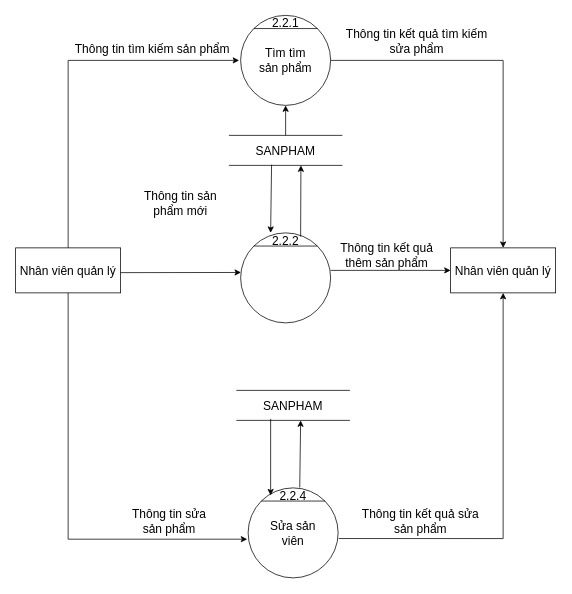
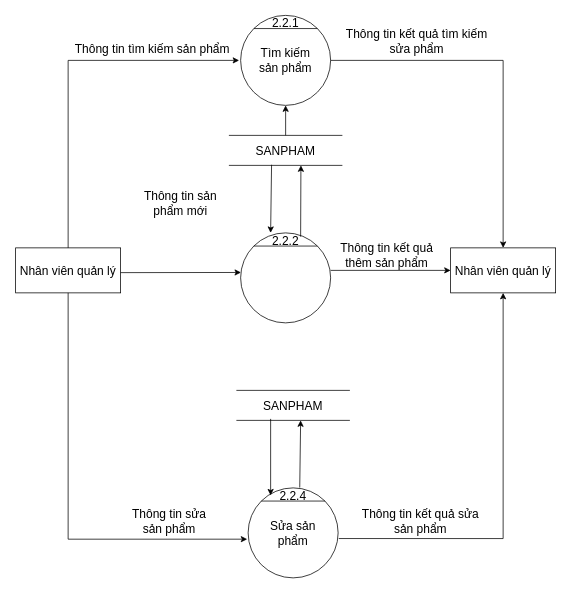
  <mxCell id="0" />
  <mxCell id="1" parent="0" />
  <mxCell id="2" value="" style="ellipse;whiteSpace=wrap;html=1;aspect=fixed;fontSize=16;" parent="1" vertex="1"><mxGeometry x="320" y="20" width="120" height="120" as="geometry" /></mxCell>
  <mxCell id="3" value="" style="endArrow=none;html=1;rounded=0;exitX=0;exitY=0;exitDx=0;exitDy=0;entryX=1;entryY=0;entryDx=0;entryDy=0;fontSize=16;" parent="1" source="2" target="2" edge="1"><mxGeometry width="50" height="50" relative="1" as="geometry"><mxPoint x="660" y="575" as="sourcePoint" /><mxPoint x="710" y="525" as="targetPoint" /></mxGeometry></mxCell>
- <mxCell id="4" value="Tìm tìm sản phẩm" style="text;html=1;strokeColor=none;fillColor=none;align=center;verticalAlign=middle;whiteSpace=wrap;rounded=0;fontSize=16;" parent="1" vertex="1"><mxGeometry x="340" y="65" width="80" height="30" as="geometry" /></mxCell>
+ <mxCell id="4" value="Tìm kiếm sản phẩm" style="text;html=1;strokeColor=none;fillColor=none;align=center;verticalAlign=middle;whiteSpace=wrap;rounded=0;fontSize=16;" parent="1" vertex="1"><mxGeometry x="340" y="65" width="80" height="30" as="geometry" /></mxCell>
  <mxCell id="5" value="" style="ellipse;whiteSpace=wrap;html=1;aspect=fixed;fontSize=16;" parent="1" vertex="1"><mxGeometry x="320" y="310" width="120" height="120" as="geometry" /></mxCell>
  <mxCell id="6" value="" style="endArrow=none;html=1;rounded=0;exitX=0;exitY=0;exitDx=0;exitDy=0;entryX=1;entryY=0;entryDx=0;entryDy=0;fontSize=16;" parent="1" source="5" target="5" edge="1"><mxGeometry width="50" height="50" relative="1" as="geometry"><mxPoint x="660" y="865" as="sourcePoint" /><mxPoint x="710" y="815" as="targetPoint" /></mxGeometry></mxCell>
  <mxCell id="7" value="" style="ellipse;whiteSpace=wrap;html=1;aspect=fixed;fontSize=16;" parent="1" vertex="1"><mxGeometry x="330" y="650" width="120" height="120" as="geometry" /></mxCell>
  <mxCell id="8" value="" style="endArrow=none;html=1;rounded=0;exitX=0;exitY=0;exitDx=0;exitDy=0;entryX=1;entryY=0;entryDx=0;entryDy=0;fontSize=16;" parent="1" source="7" target="7" edge="1"><mxGeometry width="50" height="50" relative="1" as="geometry"><mxPoint x="670" y="1205" as="sourcePoint" /><mxPoint x="720" y="1155" as="targetPoint" /></mxGeometry></mxCell>
- <mxCell id="9" value="&lt;font style=&quot;font-size: 16px&quot;&gt;Sửa sản viên&lt;/font&gt;" style="text;html=1;strokeColor=none;fillColor=none;align=center;verticalAlign=middle;whiteSpace=wrap;rounded=0;fontSize=16;" parent="1" vertex="1"><mxGeometry x="350" y="695" width="80" height="30" as="geometry" /></mxCell>
+ <mxCell id="9" value="&lt;font style=&quot;font-size: 16px&quot;&gt;Sửa sản phẩm&lt;/font&gt;" style="text;html=1;strokeColor=none;fillColor=none;align=center;verticalAlign=middle;whiteSpace=wrap;rounded=0;fontSize=16;" parent="1" vertex="1"><mxGeometry x="350" y="695" width="80" height="30" as="geometry" /></mxCell>
  <mxCell id="10" value="Nhân viên quản lý" style="rounded=0;whiteSpace=wrap;html=1;fontSize=16;" parent="1" vertex="1"><mxGeometry x="20" y="330" width="140" height="60" as="geometry" /></mxCell>
  <mxCell id="11" value="Nhân viên quản lý" style="rounded=0;whiteSpace=wrap;html=1;fontSize=16;" parent="1" vertex="1"><mxGeometry x="600" y="330" width="140" height="60" as="geometry" /></mxCell>
  <mxCell id="12" value="&lt;font style=&quot;font-size: 16px&quot;&gt;2.2.1&lt;/font&gt;" style="text;html=1;strokeColor=none;fillColor=none;align=center;verticalAlign=middle;whiteSpace=wrap;rounded=0;" parent="1" vertex="1"><mxGeometry x="350" y="20" width="60" height="20" as="geometry" /></mxCell>
  <mxCell id="13" value="&lt;font style=&quot;font-size: 16px&quot;&gt;2.2.2&lt;/font&gt;" style="text;html=1;strokeColor=none;fillColor=none;align=center;verticalAlign=middle;whiteSpace=wrap;rounded=0;" parent="1" vertex="1"><mxGeometry x="360" y="310" width="40" height="20" as="geometry" /></mxCell>
  <mxCell id="14" value="&lt;font style=&quot;font-size: 16px&quot;&gt;2.2.4&lt;/font&gt;" style="text;html=1;strokeColor=none;fillColor=none;align=center;verticalAlign=middle;whiteSpace=wrap;rounded=0;" parent="1" vertex="1"><mxGeometry x="360" y="650" width="60" height="20" as="geometry" /></mxCell>
  <mxCell id="15" value="" style="edgeStyle=segmentEdgeStyle;endArrow=classic;html=1;rounded=0;fontSize=16;exitX=0.5;exitY=0;exitDx=0;exitDy=0;" parent="1" source="10" edge="1"><mxGeometry width="50" height="50" relative="1" as="geometry"><mxPoint x="410" y="320" as="sourcePoint" /><mxPoint x="318" y="80" as="targetPoint" /><Array as="points"><mxPoint x="90" y="80" /><mxPoint x="318" y="80" /></Array></mxGeometry></mxCell>
  <mxCell id="16" value="" style="endArrow=classic;html=1;rounded=0;fontSize=16;entryX=0.004;entryY=0.44;entryDx=0;entryDy=0;entryPerimeter=0;" parent="1" target="5" edge="1"><mxGeometry width="50" height="50" relative="1" as="geometry"><mxPoint x="160" y="363" as="sourcePoint" /><mxPoint x="460" y="355" as="targetPoint" /></mxGeometry></mxCell>
  <mxCell id="17" value="" style="edgeStyle=segmentEdgeStyle;endArrow=classic;html=1;rounded=0;fontSize=16;exitX=0.5;exitY=1;exitDx=0;exitDy=0;entryX=-0.01;entryY=0.57;entryDx=0;entryDy=0;entryPerimeter=0;" parent="1" source="10" target="7" edge="1"><mxGeometry width="50" height="50" relative="1" as="geometry"><mxPoint x="410" y="505" as="sourcePoint" /><mxPoint x="460" y="455" as="targetPoint" /><Array as="points"><mxPoint x="90" y="718" /></Array></mxGeometry></mxCell>
  <mxCell id="18" value="" style="edgeStyle=segmentEdgeStyle;endArrow=classic;html=1;rounded=0;fontSize=16;exitX=1;exitY=0.5;exitDx=0;exitDy=0;entryX=0.5;entryY=0;entryDx=0;entryDy=0;" parent="1" source="2" target="11" edge="1"><mxGeometry width="50" height="50" relative="1" as="geometry"><mxPoint x="590" y="215" as="sourcePoint" /><mxPoint x="818" y="50" as="targetPoint" /><Array as="points"><mxPoint x="670" y="80" /></Array></mxGeometry></mxCell>
  <mxCell id="19" value="" style="endArrow=classic;html=1;rounded=0;fontSize=16;entryX=0;entryY=0.5;entryDx=0;entryDy=0;" parent="1" target="11" edge="1"><mxGeometry width="50" height="50" relative="1" as="geometry"><mxPoint x="440" y="360" as="sourcePoint" /><mxPoint x="460" y="355" as="targetPoint" /></mxGeometry></mxCell>
  <mxCell id="20" value="" style="edgeStyle=segmentEdgeStyle;endArrow=classic;html=1;rounded=0;fontSize=16;exitX=1.007;exitY=0.563;exitDx=0;exitDy=0;exitPerimeter=0;entryX=0.5;entryY=1;entryDx=0;entryDy=0;" parent="1" source="7" target="11" edge="1"><mxGeometry width="50" height="50" relative="1" as="geometry"><mxPoint x="410" y="405" as="sourcePoint" /><mxPoint x="460" y="355" as="targetPoint" /></mxGeometry></mxCell>
  <mxCell id="21" value="SANPHAM" style="shape=partialRectangle;whiteSpace=wrap;html=1;left=0;right=0;fillColor=none;fontSize=16;" parent="1" vertex="1"><mxGeometry x="305" y="180" width="150" height="40" as="geometry" /></mxCell>
  <mxCell id="22" value="Thông tin tìm kiếm sản phẩm" style="text;html=1;strokeColor=none;fillColor=none;align=center;verticalAlign=middle;whiteSpace=wrap;rounded=0;fontSize=16;" parent="1" vertex="1"><mxGeometry x="90" y="50" width="225" height="30" as="geometry" /></mxCell>
  <mxCell id="23" value="Thông tin kết quả tìm kiếm sửa phẩm" style="text;html=1;strokeColor=none;fillColor=none;align=center;verticalAlign=middle;whiteSpace=wrap;rounded=0;fontSize=16;" parent="1" vertex="1"><mxGeometry x="450" y="40" width="210" height="30" as="geometry" /></mxCell>
  <mxCell id="24" value="SANPHAM" style="shape=partialRectangle;whiteSpace=wrap;html=1;left=0;right=0;fillColor=none;fontSize=16;" parent="1" vertex="1"><mxGeometry x="315" y="520" width="150" height="40" as="geometry" /></mxCell>
  <mxCell id="25" value="" style="endArrow=classic;html=1;rounded=0;fontSize=16;entryX=0.5;entryY=1;entryDx=0;entryDy=0;exitX=0.5;exitY=0;exitDx=0;exitDy=0;" parent="1" source="21" target="2" edge="1"><mxGeometry width="50" height="50" relative="1" as="geometry"><mxPoint x="410" y="380" as="sourcePoint" /><mxPoint x="460" y="330" as="targetPoint" /></mxGeometry></mxCell>
  <mxCell id="26" value="" style="endArrow=classic;html=1;rounded=0;fontSize=16;entryX=0.636;entryY=1;entryDx=0;entryDy=0;exitX=1;exitY=0.25;exitDx=0;exitDy=0;entryPerimeter=0;" parent="1" source="13" target="21" edge="1"><mxGeometry width="50" height="50" relative="1" as="geometry"><mxPoint x="380" y="300" as="sourcePoint" /><mxPoint x="362" y="220" as="targetPoint" /></mxGeometry></mxCell>
  <mxCell id="27" value="" style="endArrow=classic;html=1;rounded=0;fontSize=16;entryX=0.362;entryY=1.004;entryDx=0;entryDy=0;entryPerimeter=0;exitX=0.647;exitY=-0.02;exitDx=0;exitDy=0;exitPerimeter=0;" parent="1" source="14" edge="1"><mxGeometry width="50" height="50" relative="1" as="geometry"><mxPoint x="400" y="654" as="sourcePoint" /><mxPoint x="400" y="560" as="targetPoint" /></mxGeometry></mxCell>
  <mxCell id="28" value="" style="endArrow=classic;html=1;rounded=0;fontSize=16;entryX=0;entryY=0.5;entryDx=0;entryDy=0;" parent="1" target="14" edge="1"><mxGeometry width="50" height="50" relative="1" as="geometry"><mxPoint x="360" y="558" as="sourcePoint" /><mxPoint x="360" y="650" as="targetPoint" /></mxGeometry></mxCell>
  <mxCell id="29" value="Thông tin sản phẩm mới" style="text;html=1;strokeColor=none;fillColor=none;align=center;verticalAlign=middle;whiteSpace=wrap;rounded=0;fontSize=16;" parent="1" vertex="1"><mxGeometry x="175" y="255" width="130" height="30" as="geometry" /></mxCell>
  <mxCell id="30" value="Thông tin kết quả thêm sản phẩm" style="text;html=1;strokeColor=none;fillColor=none;align=center;verticalAlign=middle;whiteSpace=wrap;rounded=0;fontSize=16;" parent="1" vertex="1"><mxGeometry x="450" y="320" width="130" height="40" as="geometry" /></mxCell>
  <mxCell id="31" style="edgeStyle=orthogonalEdgeStyle;rounded=0;orthogonalLoop=1;jettySize=auto;html=1;exitX=0.5;exitY=1;exitDx=0;exitDy=0;fontSize=16;" parent="1" source="30" target="30" edge="1"><mxGeometry relative="1" as="geometry" /></mxCell>
  <mxCell id="32" value="Thông tin sửa sản phẩm" style="text;html=1;strokeColor=none;fillColor=none;align=center;verticalAlign=middle;whiteSpace=wrap;rounded=0;fontSize=16;" parent="1" vertex="1"><mxGeometry x="160" y="680" width="130" height="30" as="geometry" /></mxCell>
  <mxCell id="33" value="Thông tin kết quả sửa sản phẩm" style="text;html=1;strokeColor=none;fillColor=none;align=center;verticalAlign=middle;whiteSpace=wrap;rounded=0;fontSize=16;" parent="1" vertex="1"><mxGeometry x="470" y="675" width="180" height="40" as="geometry" /></mxCell>
  <mxCell id="34" value="" style="endArrow=classic;html=1;rounded=0;fontSize=16;entryX=0;entryY=0;entryDx=0;entryDy=0;exitX=0.375;exitY=0.98;exitDx=0;exitDy=0;exitPerimeter=0;" edge="1" parent="1" source="21" target="13"><mxGeometry width="50" height="50" relative="1" as="geometry"><mxPoint x="310" y="300" as="sourcePoint" /><mxPoint x="310" y="240" as="targetPoint" /></mxGeometry></mxCell>
